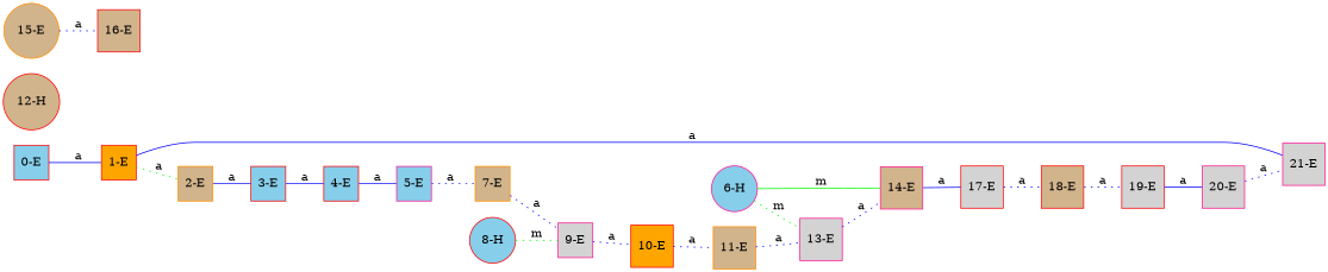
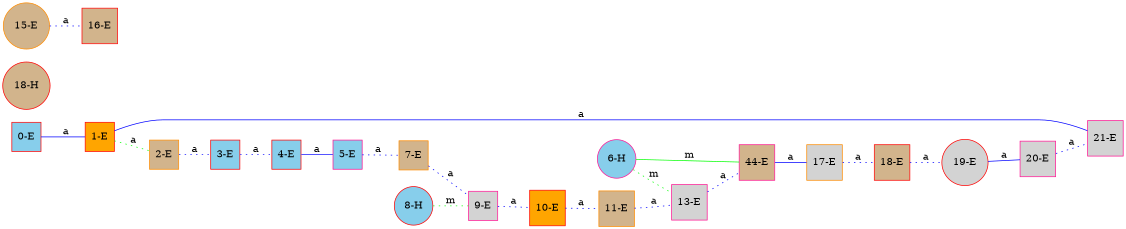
  graph {
    rankdir=LR
    node [color=red fillcolor=tan shape=square style=filled]
    edge [color=blue style=dotted]
    n1 [fillcolor=skyblue label="0-E"]
    n2 [fillcolor=orange label="1-E"]
    n3 [color=darkorange label="2-E"]
    n4 [color=deeppink fillcolor=lightgrey label="21-E"]
    n5 [fillcolor=skyblue label="3-E"]
    n6 [fillcolor=skyblue label="4-E"]
    n7 [color=deeppink fillcolor=skyblue label="5-E"]
    n8 [color=darkorange label="7-E"]
    n9 [color=deeppink fillcolor=lightgrey label="9-E"]
    n10 [color=deeppink fillcolor=skyblue label="6-H" shape=circle]
    n11 [color=deeppink fillcolor=lightgrey label="13-E"]
-   n12 [color=deeppink label="14-E"]
-   n13 [fillcolor=lightgrey label="17-E"]
+   n12 [color=deeppink label="44-E"]
+   n13 [color=darkorange fillcolor=lightgrey label="17-E"]
    n14 [fillcolor=orange label="10-E"]
    n15 [fillcolor=skyblue label="8-H" shape=circle]
    n16 [color=darkorange label="11-E"]
-   n17 [label="12-H" shape=circle]
+   n17 [label="18-H" shape=circle]
    n18 [label="18-E"]
    n19 [color=darkorange label="15-E" shape=circle]
    n20 [label="16-E"]
-   n21 [fillcolor=lightgrey label="19-E"]
+   n21 [fillcolor=lightgrey label="19-E" shape=circle]
    n22 [color=deeppink fillcolor=lightgrey label="20-E"]
    n1 -- n2 [label=a style=solid]
    n2 -- n3 [color=green label=a]
    n2 -- n4 [label=a style=solid]
-   n3 -- n5 [label=a style=solid]
-   n5 -- n6 [label=a style=solid]
+   n3 -- n5 [label=a]
+   n5 -- n6 [label=a]
    n6 -- n7 [label=a style=solid]
    n7 -- n8 [label=a]
    n8 -- n9 [label=a]
    n9 -- n14 [label=a]
    n10 -- n11 [color=green label=m]
    n10 -- n12 [color=green label=m style=solid]
    n11 -- n12 [label=a]
    n12 -- n13 [label=a style=solid]
    n13 -- n18 [label=a]
    n14 -- n16 [label=a]
    n15 -- n9 [color=green label=m]
    n16 -- n11 [label=a]
    n18 -- n21 [label=a]
    n19 -- n20 [label=a]
    n21 -- n22 [label=a style=solid]
    n22 -- n4 [label=a]
  }
